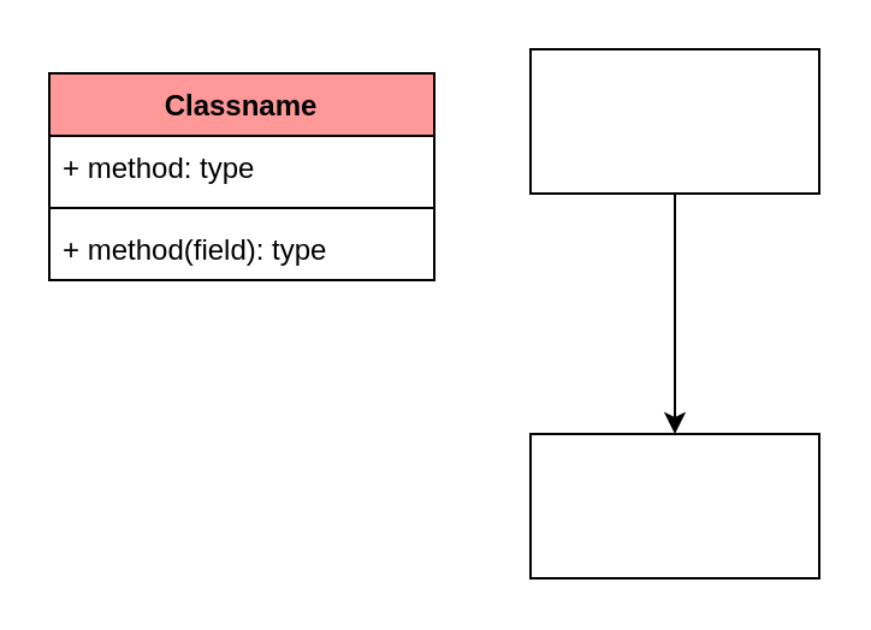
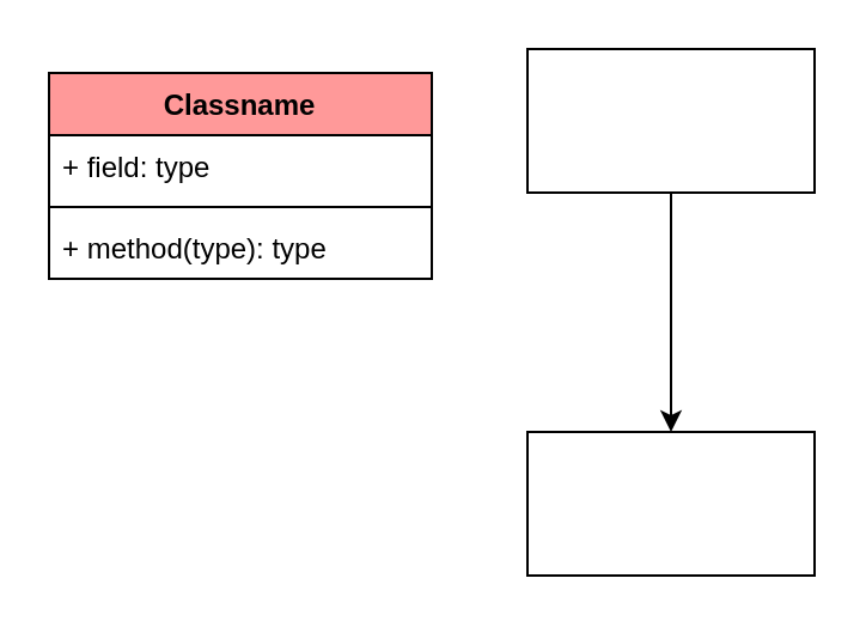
  <mxCell id="0" />
  <mxCell id="1" parent="0" />
  <mxCell id="2" style="rounded=0;orthogonalLoop=1;jettySize=auto;html=1;exitX=0.5;exitY=1;exitDx=0;exitDy=0;entryX=0.5;entryY=0;entryDx=0;entryDy=0;elbow=vertical;" edge="1" parent="1" source="3" target="4"><mxGeometry relative="1" as="geometry" /></mxCell>
  <mxCell id="3" value="" style="rounded=0;whiteSpace=wrap;html=1;" vertex="1" parent="1"><mxGeometry x="220" y="20" width="120" height="60" as="geometry" /></mxCell>
  <mxCell id="4" value="" style="rounded=0;whiteSpace=wrap;html=1;" vertex="1" parent="1"><mxGeometry x="220" y="180" width="120" height="60" as="geometry" /></mxCell>
  <mxCell id="5" value="Classname" style="swimlane;fontStyle=1;align=center;verticalAlign=top;childLayout=stackLayout;horizontal=1;startSize=26;horizontalStack=0;resizeParent=1;resizeParentMax=0;resizeLast=0;collapsible=1;marginBottom=0;fillColor=#FF9999;" vertex="1" parent="1"><mxGeometry x="20" y="30" width="160" height="86" as="geometry" /></mxCell>
- <mxCell id="6" value="+ method: type" style="text;strokeColor=none;fillColor=none;align=left;verticalAlign=top;spacingLeft=4;spacingRight=4;overflow=hidden;rotatable=0;points=[[0,0.5],[1,0.5]];portConstraint=eastwest;" vertex="1" parent="5"><mxGeometry y="26" width="160" height="26" as="geometry" /></mxCell>
+ <mxCell id="6" value="+ field: type" style="text;strokeColor=none;fillColor=none;align=left;verticalAlign=top;spacingLeft=4;spacingRight=4;overflow=hidden;rotatable=0;points=[[0,0.5],[1,0.5]];portConstraint=eastwest;" vertex="1" parent="5"><mxGeometry y="26" width="160" height="26" as="geometry" /></mxCell>
  <mxCell id="7" value="" style="line;strokeWidth=1;fillColor=none;align=left;verticalAlign=middle;spacingTop=-1;spacingLeft=3;spacingRight=3;rotatable=0;labelPosition=right;points=[];portConstraint=eastwest;" vertex="1" parent="5"><mxGeometry y="52" width="160" height="8" as="geometry" /></mxCell>
- <mxCell id="8" value="+ method(field): type" style="text;strokeColor=none;fillColor=none;align=left;verticalAlign=top;spacingLeft=4;spacingRight=4;overflow=hidden;rotatable=0;points=[[0,0.5],[1,0.5]];portConstraint=eastwest;" vertex="1" parent="5"><mxGeometry y="60" width="160" height="26" as="geometry" /></mxCell>
+ <mxCell id="8" value="+ method(type): type" style="text;strokeColor=none;fillColor=none;align=left;verticalAlign=top;spacingLeft=4;spacingRight=4;overflow=hidden;rotatable=0;points=[[0,0.5],[1,0.5]];portConstraint=eastwest;" vertex="1" parent="5"><mxGeometry y="60" width="160" height="26" as="geometry" /></mxCell>
